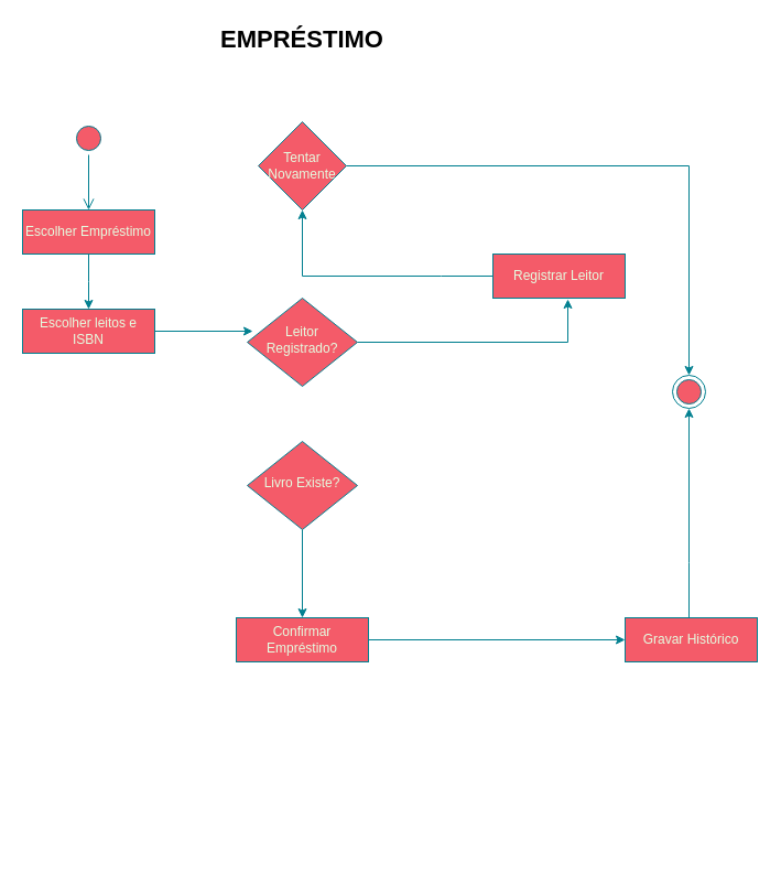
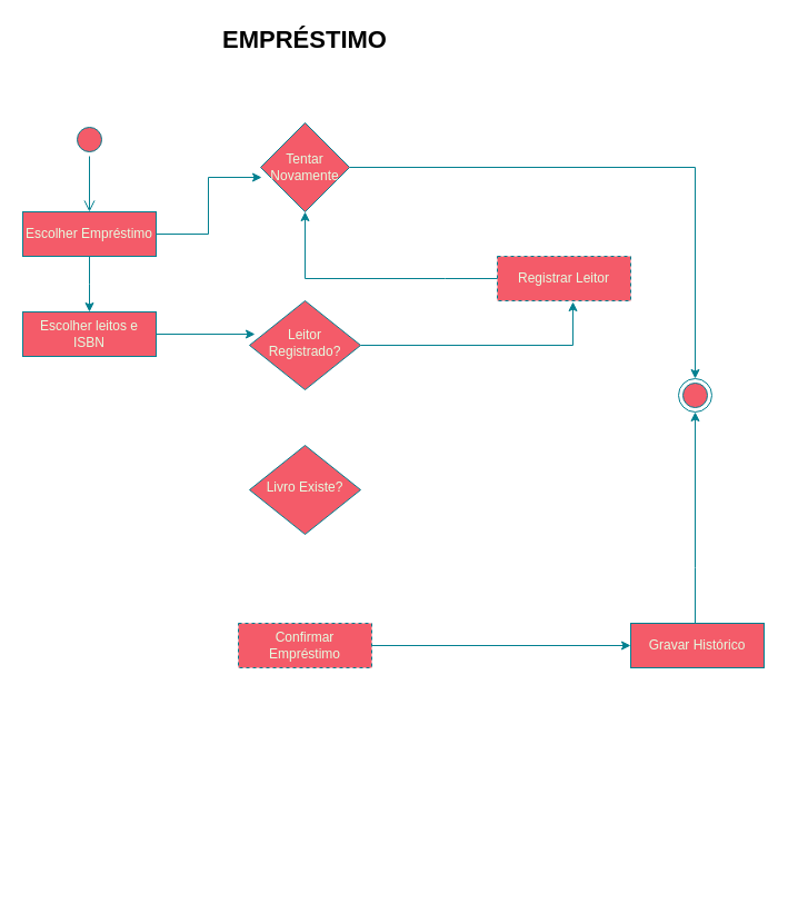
  <mxCell id="0" />
  <mxCell id="1" parent="0" />
  <mxCell id="2" style="edgeStyle=orthogonalEdgeStyle;rounded=0;orthogonalLoop=1;jettySize=auto;html=1;entryX=0.5;entryY=0;entryDx=0;entryDy=0;labelBackgroundColor=none;strokeColor=#028090;fontColor=default;" edge="1" parent="1" source="4"><mxGeometry relative="1" as="geometry"><mxPoint x="80" y="280" as="targetPoint" /></mxGeometry></mxCell>
+ <mxCell id="3" style="edgeStyle=orthogonalEdgeStyle;rounded=0;orthogonalLoop=1;jettySize=auto;html=1;entryX=0.013;entryY=0.613;entryDx=0;entryDy=0;entryPerimeter=0;labelBackgroundColor=none;strokeColor=#028090;fontColor=default;" edge="1" parent="1" source="4" target="21"><mxGeometry relative="1" as="geometry" /></mxCell>
  <mxCell id="4" value="Escolher Empréstimo" style="rounded=0;whiteSpace=wrap;html=1;fontSize=12;glass=0;strokeWidth=1;shadow=0;labelBackgroundColor=none;fillColor=#F45B69;strokeColor=#028090;fontColor=#E4FDE1;" parent="1" vertex="1"><mxGeometry x="20" y="190" width="120" height="40" as="geometry" /></mxCell>
  <mxCell id="5" value="" style="edgeStyle=orthogonalEdgeStyle;rounded=0;orthogonalLoop=1;jettySize=auto;html=1;labelBackgroundColor=none;strokeColor=#028090;fontColor=default;" edge="1" parent="1" source="6" target="21"><mxGeometry relative="1" as="geometry"><Array as="points"><mxPoint x="400" y="250" /><mxPoint x="274" y="250" /></Array></mxGeometry></mxCell>
- <mxCell id="6" value="Registrar Leitor" style="rounded=0;whiteSpace=wrap;html=1;fontSize=12;glass=0;strokeWidth=1;shadow=0;labelBackgroundColor=none;fillColor=#F45B69;strokeColor=#028090;fontColor=#E4FDE1;" parent="1" vertex="1"><mxGeometry x="447" y="230" width="120" height="40" as="geometry" /></mxCell>
+ <mxCell id="6" value="Registrar Leitor" style="rounded=0;whiteSpace=wrap;html=1;fontSize=12;glass=0;strokeWidth=1;shadow=0;labelBackgroundColor=none;fillColor=#F45B69;strokeColor=#028090;fontColor=#E4FDE1;dashed=1;" parent="1" vertex="1"><mxGeometry x="447" y="230" width="120" height="40" as="geometry" /></mxCell>
  <mxCell id="7" value="" style="edgeStyle=orthogonalEdgeStyle;rounded=0;orthogonalLoop=1;jettySize=auto;html=1;entryX=0.567;entryY=1.025;entryDx=0;entryDy=0;entryPerimeter=0;labelBackgroundColor=none;strokeColor=#028090;fontColor=default;jumpStyle=none;" edge="1" parent="1" source="8" target="6"><mxGeometry relative="1" as="geometry"><mxPoint x="450" y="260" as="targetPoint" /></mxGeometry></mxCell>
  <mxCell id="8" value="Leitor Registrado?" style="rhombus;whiteSpace=wrap;html=1;shadow=0;fontFamily=Helvetica;fontSize=12;align=center;strokeWidth=1;spacing=6;spacingTop=-4;labelBackgroundColor=none;fillColor=#F45B69;strokeColor=#028090;fontColor=#E4FDE1;rounded=0;" parent="1" vertex="1"><mxGeometry x="224" y="270" width="100" height="80" as="geometry" /></mxCell>
  <mxCell id="9" value="" style="edgeStyle=orthogonalEdgeStyle;rounded=0;orthogonalLoop=1;jettySize=auto;html=1;labelBackgroundColor=none;strokeColor=#028090;fontColor=default;" edge="1" parent="1" source="10" target="16"><mxGeometry relative="1" as="geometry" /></mxCell>
- <mxCell id="10" value="Confirmar Empréstimo" style="rounded=0;whiteSpace=wrap;html=1;fontSize=12;glass=0;strokeWidth=1;shadow=0;labelBackgroundColor=none;fillColor=#F45B69;strokeColor=#028090;fontColor=#E4FDE1;" parent="1" vertex="1"><mxGeometry x="214" y="560" width="120" height="40" as="geometry" /></mxCell>
+ <mxCell id="10" value="Confirmar Empréstimo" style="rounded=0;whiteSpace=wrap;html=1;fontSize=12;glass=0;strokeWidth=1;shadow=0;labelBackgroundColor=none;fillColor=#F45B69;strokeColor=#028090;fontColor=#E4FDE1;dashed=1;" parent="1" vertex="1"><mxGeometry x="214" y="560" width="120" height="40" as="geometry" /></mxCell>
  <mxCell id="11" style="edgeStyle=orthogonalEdgeStyle;rounded=0;orthogonalLoop=1;jettySize=auto;html=1;entryX=0.05;entryY=0.375;entryDx=0;entryDy=0;entryPerimeter=0;labelBackgroundColor=none;strokeColor=#028090;fontColor=default;" edge="1" parent="1" source="12" target="8"><mxGeometry relative="1" as="geometry" /></mxCell>
  <mxCell id="12" value="Escolher leitos e ISBN" style="rounded=0;whiteSpace=wrap;html=1;fontSize=12;glass=0;strokeWidth=1;shadow=0;labelBackgroundColor=none;fillColor=#F45B69;strokeColor=#028090;fontColor=#E4FDE1;" vertex="1" parent="1"><mxGeometry x="20" y="280" width="120" height="40" as="geometry" /></mxCell>
- <mxCell id="13" style="edgeStyle=orthogonalEdgeStyle;rounded=0;orthogonalLoop=1;jettySize=auto;html=1;labelBackgroundColor=none;strokeColor=#028090;fontColor=default;" edge="1" parent="1" source="14" target="10"><mxGeometry relative="1" as="geometry" /></mxCell>
  <mxCell id="14" value="Livro Existe?" style="rhombus;whiteSpace=wrap;html=1;shadow=0;fontFamily=Helvetica;fontSize=12;align=center;strokeWidth=1;spacing=6;spacingTop=-4;labelBackgroundColor=none;fillColor=#F45B69;strokeColor=#028090;fontColor=#E4FDE1;rounded=0;" vertex="1" parent="1"><mxGeometry x="224" y="400" width="100" height="80" as="geometry" /></mxCell>
  <mxCell id="15" style="edgeStyle=orthogonalEdgeStyle;rounded=0;orthogonalLoop=1;jettySize=auto;html=1;entryX=0.5;entryY=1;entryDx=0;entryDy=0;labelBackgroundColor=none;strokeColor=#028090;fontColor=default;" edge="1" parent="1" source="16" target="19"><mxGeometry relative="1" as="geometry"><mxPoint x="594" y="370" as="targetPoint" /><Array as="points"><mxPoint x="625" y="510" /><mxPoint x="625" y="510" /></Array></mxGeometry></mxCell>
  <mxCell id="16" value="Gravar Histórico" style="rounded=0;whiteSpace=wrap;html=1;fontSize=12;glass=0;strokeWidth=1;shadow=0;labelBackgroundColor=none;fillColor=#F45B69;strokeColor=#028090;fontColor=#E4FDE1;" vertex="1" parent="1"><mxGeometry x="567" y="560" width="120" height="40" as="geometry" /></mxCell>
  <mxCell id="17" value="" style="ellipse;html=1;shape=startState;fillColor=#F45B69;strokeColor=#028090;labelBackgroundColor=none;fontColor=#E4FDE1;rounded=0;" vertex="1" parent="1"><mxGeometry x="65" width="30" height="30" as="geometry" y="110" /></mxCell>
  <mxCell id="18" value="" style="edgeStyle=orthogonalEdgeStyle;html=1;verticalAlign=bottom;endArrow=open;endSize=8;strokeColor=#028090;rounded=0;entryX=0.5;entryY=0;entryDx=0;entryDy=0;labelBackgroundColor=none;fontColor=default;" edge="1" source="17" parent="1" target="4"><mxGeometry relative="1" as="geometry"><mxPoint x="80" y="180" as="targetPoint" /></mxGeometry></mxCell>
  <mxCell id="19" value="" style="ellipse;html=1;shape=endState;fillColor=#F45B69;strokeColor=#028090;labelBackgroundColor=none;fontColor=#E4FDE1;rounded=0;" vertex="1" parent="1"><mxGeometry x="610" y="340" width="30" height="30" as="geometry" /></mxCell>
  <mxCell id="20" style="edgeStyle=orthogonalEdgeStyle;rounded=0;orthogonalLoop=1;jettySize=auto;html=1;entryX=0.5;entryY=0;entryDx=0;entryDy=0;labelBackgroundColor=none;strokeColor=#028090;fontColor=default;" edge="1" parent="1" source="21" target="19"><mxGeometry relative="1" as="geometry" /></mxCell>
  <mxCell id="21" value="Tentar Novamente" style="rhombus;whiteSpace=wrap;html=1;rounded=0;glass=0;strokeWidth=1;shadow=0;labelBackgroundColor=none;fillColor=#F45B69;strokeColor=#028090;fontColor=#E4FDE1;" vertex="1" parent="1"><mxGeometry x="234" width="80" height="80" as="geometry" y="110" /></mxCell>
  <mxCell id="22" value="&lt;h1&gt;&lt;br&gt;&lt;/h1&gt;" style="text;html=1;strokeColor=none;fillColor=none;spacing=5;spacingTop=-20;whiteSpace=wrap;overflow=hidden;rounded=0;fontColor=#E4FDE1;" vertex="1" parent="1"><mxGeometry x="179" y="670" width="190" height="120" as="geometry" /></mxCell>
  <mxCell id="23" value="&lt;h1&gt;&lt;font size=&quot;1&quot; color=&quot;#000000&quot; style=&quot;&quot;&gt;&lt;b style=&quot;font-size: 22px; background-color: rgb(255, 255, 255);&quot;&gt;EMPRÉSTIMO&lt;/b&gt;&lt;/font&gt;&lt;/h1&gt;" style="text;html=1;strokeColor=none;fillColor=none;align=center;verticalAlign=middle;whiteSpace=wrap;rounded=0;fontColor=#E4FDE1;shadow=0;strokeWidth=0;" vertex="1" parent="1"><mxGeometry x="244" y="20" width="60" height="30" as="geometry" /></mxCell>
